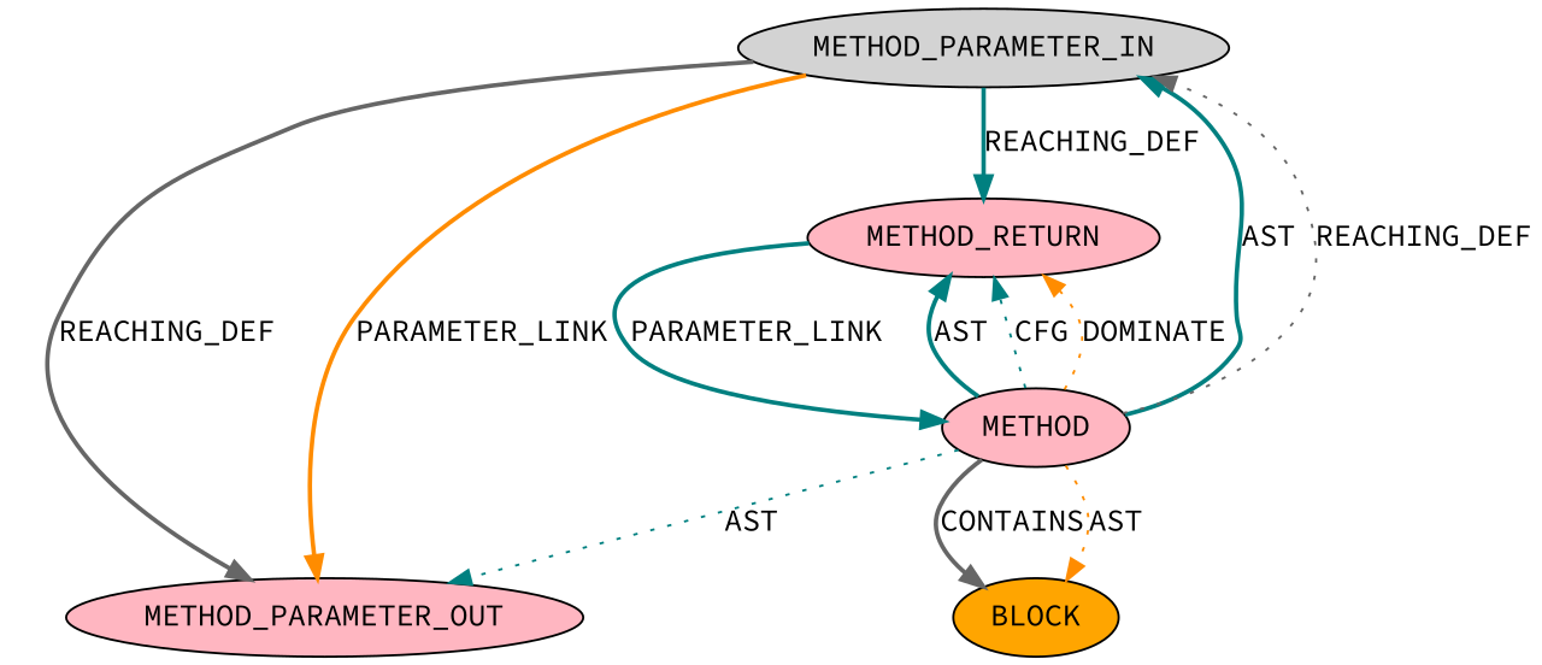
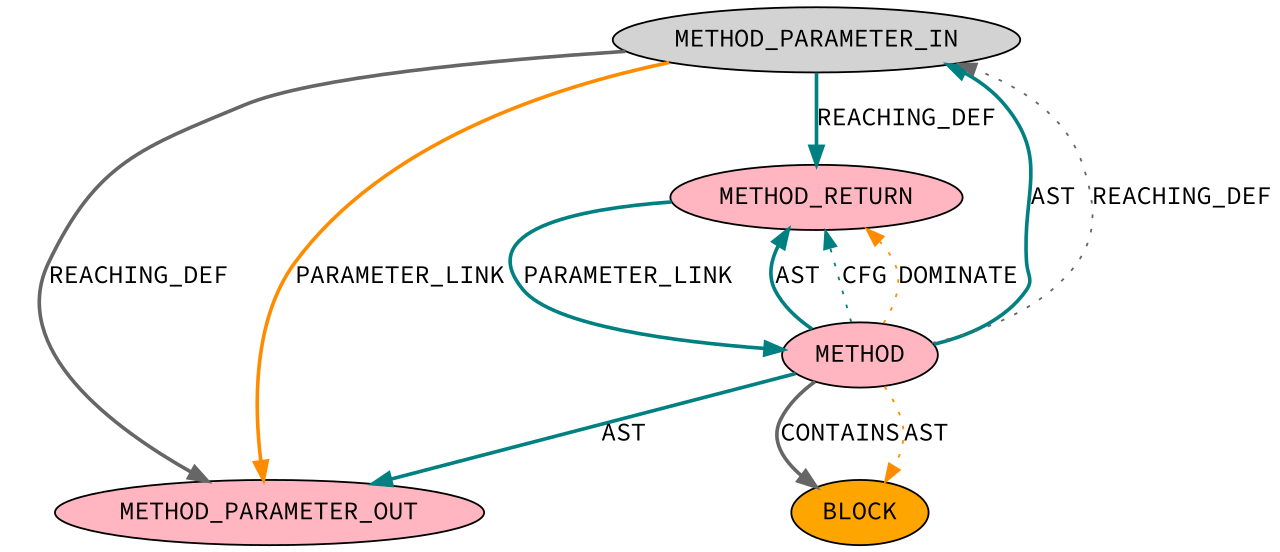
  digraph {
    fontname="Source Code Pro"
    node [CODE=p1 EVALUATION_STRATEGY=BY_VALUE ORDER=1 TYPE_FULL_NAME=ANY fillcolor=lightpink fontname="Source Code Pro" style=filled]
    edge [color=teal fontname="Source Code Pro" style=bold]
    n1 [INDEX=1 IS_VARIADIC=false NAME=p1 label=METHOD_PARAMETER_OUT]
    n2 [INDEX=1 IS_VARIADIC=false NAME=p1 fillcolor=lightgrey label=METHOD_PARAMETER_IN]
    n3 [CODE=RET ORDER=2 label=METHOD_RETURN]
    n4 [AST_PARENT_FULL_NAME="<global>" AST_PARENT_TYPE=NAMESPACE_BLOCK CODE="<empty>" FILENAME="<empty>" FULL_NAME=from_msgr IS_EXTERNAL=true NAME=from_msgr ORDER=0 label=METHOD EVALUATION_STRATEGY="" TYPE_FULL_NAME=""]
    n5 [ARGUMENT_INDEX=1 CODE="<empty>" fillcolor=orange label=BLOCK EVALUATION_STRATEGY=""]
    n2 -> n1 [VARIABLE=p1 color=gray40 label=REACHING_DEF]
    n2 -> n1 [color=darkorange label=PARAMETER_LINK]
    n2 -> n3 [VARIABLE=p1 label=REACHING_DEF]
    n3 -> n4 [label=PARAMETER_LINK]
-   n4 -> n1 [label=AST style=dotted]
+   n4 -> n1 [label=AST]
    n4 -> n2 [label=AST]
    n4 -> n2 [color=gray40 label=REACHING_DEF style=dotted]
    n4 -> n3 [label=AST]
    n4 -> n3 [label=CFG style=dotted]
    n4 -> n3 [color=darkorange label=DOMINATE style=dotted]
    n4 -> n5 [color=gray40 label=CONTAINS]
    n4 -> n5 [color=darkorange label=AST style=dotted]
  }
